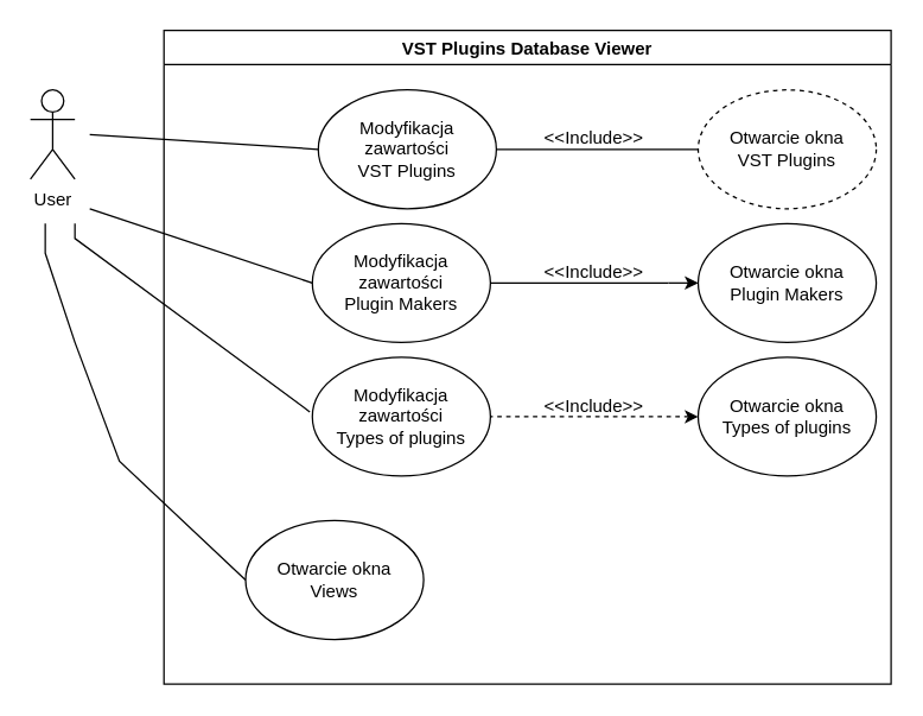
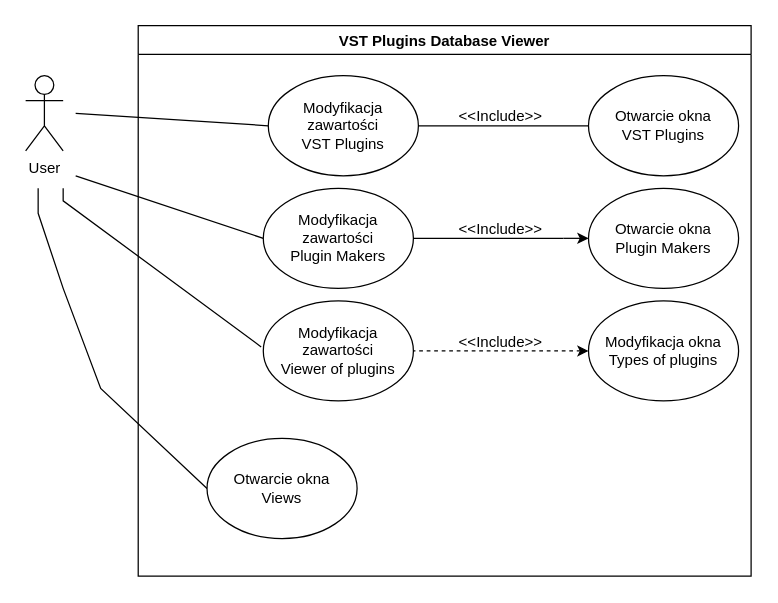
  <mxCell id="0" />
  <mxCell id="1" parent="0" />
  <mxCell id="2" value="User" style="shape=umlActor;verticalLabelPosition=bottom;verticalAlign=top;html=1;outlineConnect=0;" vertex="1" parent="1"><mxGeometry x="20" y="60" width="30" height="60" as="geometry" /></mxCell>
  <mxCell id="3" value="VST Plugins Database Viewer" style="swimlane;fillColor=none;" vertex="1" parent="1"><mxGeometry x="110" y="20" width="490" height="440" as="geometry" /></mxCell>
- <mxCell id="4" value="Otwarcie okna&lt;br&gt;VST Plugins" style="ellipse;whiteSpace=wrap;html=1;dashed=1;" vertex="1" parent="3"><mxGeometry x="360" y="40" width="120" height="80" as="geometry" /></mxCell>
+ <mxCell id="4" value="Otwarcie okna&lt;br&gt;VST Plugins" style="ellipse;whiteSpace=wrap;html=1;" vertex="1" parent="3"><mxGeometry x="360" y="40" width="120" height="80" as="geometry" /></mxCell>
  <mxCell id="5" value="Otwarcie okna&lt;br&gt;Plugin Makers" style="ellipse;whiteSpace=wrap;html=1;" vertex="1" parent="3"><mxGeometry x="360" y="130" width="120" height="80" as="geometry" /></mxCell>
- <mxCell id="6" value="Otwarcie okna&lt;br&gt;Types of plugins" style="ellipse;whiteSpace=wrap;html=1;" vertex="1" parent="3"><mxGeometry x="360" y="220" width="120" height="80" as="geometry" /></mxCell>
+ <mxCell id="6" value="Modyfikacja okna&lt;br&gt;Types of plugins" style="ellipse;whiteSpace=wrap;html=1;" vertex="1" parent="3"><mxGeometry x="360" y="220" width="120" height="80" as="geometry" /></mxCell>
  <mxCell id="7" value="Otwarcie okna&lt;br&gt;Views" style="ellipse;whiteSpace=wrap;html=1;" vertex="1" parent="3"><mxGeometry x="55" y="330" width="120" height="80" as="geometry" /></mxCell>
  <mxCell id="8" value="Modyfikacja zawartości&lt;br&gt;VST Plugins" style="ellipse;whiteSpace=wrap;html=1;" vertex="1" parent="3"><mxGeometry x="104" y="40" width="120" height="80" as="geometry" /></mxCell>
  <mxCell id="9" value="Modyfikacja zawartości&lt;br&gt;Plugin Makers" style="ellipse;whiteSpace=wrap;html=1;" vertex="1" parent="3"><mxGeometry x="100" y="130" width="120" height="80" as="geometry" /></mxCell>
- <mxCell id="10" value="Modyfikacja zawartości&lt;br&gt;Types of plugins" style="ellipse;whiteSpace=wrap;html=1;" vertex="1" parent="3"><mxGeometry x="100" y="220" width="120" height="80" as="geometry" /></mxCell>
+ <mxCell id="10" value="Modyfikacja zawartości&lt;br&gt;Viewer of plugins" style="ellipse;whiteSpace=wrap;html=1;" vertex="1" parent="3"><mxGeometry x="100" y="220" width="120" height="80" as="geometry" /></mxCell>
  <mxCell id="11" value="" style="endArrow=none;html=1;rounded=0;exitX=-0.014;exitY=0.46;exitDx=0;exitDy=0;exitPerimeter=0;" edge="1" parent="3" source="10"><mxGeometry width="50" height="50" relative="1" as="geometry"><mxPoint x="80" y="250" as="sourcePoint" /><mxPoint x="-60" y="130" as="targetPoint" /><Array as="points"><mxPoint x="-60" y="140" /></Array></mxGeometry></mxCell>
  <mxCell id="12" value="" style="endArrow=none;html=1;rounded=0;entryX=0;entryY=0.5;entryDx=0;entryDy=0;exitX=1;exitY=0.5;exitDx=0;exitDy=0;endFill=1;" edge="1" parent="3" source="8" target="4"><mxGeometry width="50" height="50" relative="1" as="geometry"><mxPoint x="210" y="90" as="sourcePoint" /><mxPoint x="260" y="40" as="targetPoint" /></mxGeometry></mxCell>
  <mxCell id="13" value="" style="endArrow=classic;html=1;rounded=0;exitX=1;exitY=0.5;exitDx=0;exitDy=0;entryX=0;entryY=0.5;entryDx=0;entryDy=0;startArrow=none;endFill=1;" edge="1" parent="3" target="5"><mxGeometry width="50" height="50" relative="1" as="geometry"><mxPoint x="340" y="170" as="sourcePoint" /><mxPoint x="340" y="310" as="targetPoint" /></mxGeometry></mxCell>
  <mxCell id="14" value="" style="endArrow=none;html=1;rounded=0;exitX=0;exitY=0.5;exitDx=0;exitDy=0;entryX=1;entryY=0.5;entryDx=0;entryDy=0;startArrow=classic;startFill=1;dashed=1;" edge="1" parent="3" source="6" target="10"><mxGeometry width="50" height="50" relative="1" as="geometry"><mxPoint x="-190" y="410" as="sourcePoint" /><mxPoint x="-140" y="360" as="targetPoint" /></mxGeometry></mxCell>
  <mxCell id="15" value="&lt;div&gt;&amp;lt;&amp;lt;Include&amp;gt;&amp;gt;&lt;/div&gt;&lt;div&gt;&lt;br&gt;&lt;/div&gt;" style="text;html=1;strokeColor=none;fillColor=none;align=center;verticalAlign=middle;whiteSpace=wrap;rounded=0;" vertex="1" parent="3"><mxGeometry x="260" y="245" width="60" height="30" as="geometry" /></mxCell>
  <mxCell id="16" value="" style="endArrow=none;html=1;rounded=0;exitX=1;exitY=0.5;exitDx=0;exitDy=0;" edge="1" parent="3" source="9"><mxGeometry width="50" height="50" relative="1" as="geometry"><mxPoint x="530" y="1490" as="sourcePoint" /><mxPoint x="340" y="170" as="targetPoint" /></mxGeometry></mxCell>
  <mxCell id="17" value="&lt;div&gt;&amp;lt;&amp;lt;Include&amp;gt;&amp;gt;&lt;/div&gt;&lt;div&gt;&lt;br&gt;&lt;/div&gt;" style="text;html=1;strokeColor=none;fillColor=none;align=center;verticalAlign=middle;whiteSpace=wrap;rounded=0;" vertex="1" parent="3"><mxGeometry x="260" y="65" width="60" height="30" as="geometry" /></mxCell>
  <mxCell id="18" value="&lt;div&gt;&amp;lt;&amp;lt;Include&amp;gt;&amp;gt;&lt;/div&gt;&lt;div&gt;&lt;br&gt;&lt;/div&gt;" style="text;html=1;strokeColor=none;fillColor=none;align=center;verticalAlign=middle;whiteSpace=wrap;rounded=0;" vertex="1" parent="3"><mxGeometry x="260" y="155" width="60" height="30" as="geometry" /></mxCell>
  <mxCell id="19" value="" style="endArrow=none;html=1;rounded=0;exitX=0;exitY=0.5;exitDx=0;exitDy=0;" edge="1" parent="1" source="9"><mxGeometry width="50" height="50" relative="1" as="geometry"><mxPoint x="200" y="180" as="sourcePoint" /><mxPoint x="60" y="140" as="targetPoint" /><Array as="points"><mxPoint x="60" y="140" /></Array></mxGeometry></mxCell>
  <mxCell id="20" value="" style="endArrow=none;html=1;rounded=0;exitX=0;exitY=0.5;exitDx=0;exitDy=0;" edge="1" parent="1" source="7"><mxGeometry width="50" height="50" relative="1" as="geometry"><mxPoint x="120" y="240" as="sourcePoint" /><mxPoint x="30" y="150" as="targetPoint" /><Array as="points"><mxPoint x="80" y="310" /><mxPoint x="50" y="230" /><mxPoint x="30" y="170" /></Array></mxGeometry></mxCell>
  <mxCell id="21" value="" style="endArrow=none;html=1;rounded=0;entryX=0;entryY=0.5;entryDx=0;entryDy=0;" edge="1" parent="1" target="8"><mxGeometry width="50" height="50" relative="1" as="geometry"><mxPoint x="60" y="90" as="sourcePoint" /><mxPoint x="190" y="100" as="targetPoint" /></mxGeometry></mxCell>
